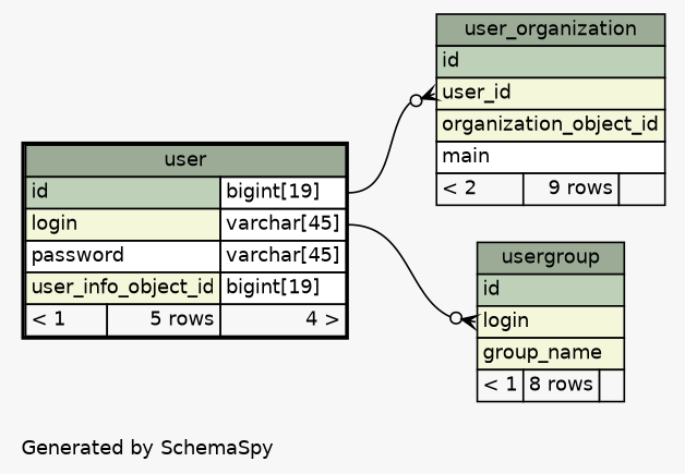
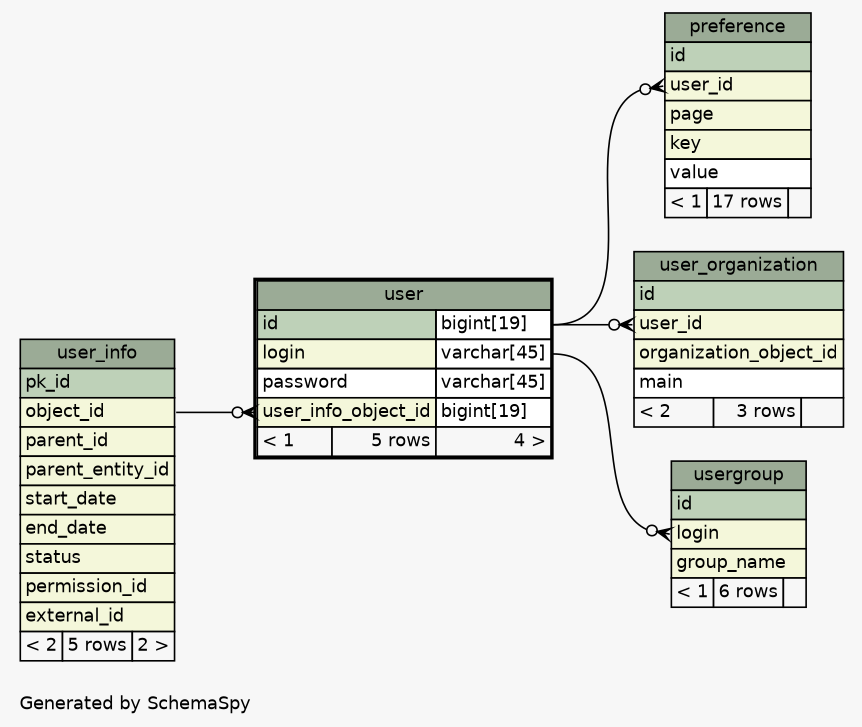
  digraph {
    bgcolor="#f7f7f7"
    fontname=Helvetica
    fontsize=11
    label="\nGenerated by SchemaSpy"
    labeljust=l
    nodesep=0.18
    rankdir=RL
    ranksep=0.46
    node [fontname=Helvetica fontsize=11 shape=plaintext]
    edge [arrowhead=none arrowsize=0.8 arrowtail=crowodot dir=back headport="id.type:e" tailport="user_id:w"]
    n1 [label=<     <TABLE BORDER="2" CELLBORDER="1" CELLSPACING="0" BGCOLOR="#ffffff">       <TR><TD COLSPAN="3" BGCOLOR="#9bab96" ALIGN="CENTER">user</TD></TR>       <TR><TD PORT="id" COLSPAN="2" BGCOLOR="#bed1b8" ALIGN="LEFT">id</TD><TD PORT="id.type" ALIGN="LEFT">bigint[19]</TD></TR>       <TR><TD PORT="login" COLSPAN="2" BGCOLOR="#f4f7da" ALIGN="LEFT">login</TD><TD PORT="login.type" ALIGN="LEFT">varchar[45]</TD></TR>       <TR><TD PORT="password" COLSPAN="2" ALIGN="LEFT">password</TD><TD PORT="password.type" ALIGN="LEFT">varchar[45]</TD></TR>       <TR><TD PORT="user_info_object_id" COLSPAN="2" BGCOLOR="#f4f7da" ALIGN="LEFT">user_info_object_id</TD><TD PORT="user_info_object_id.type" ALIGN="LEFT">bigint[19]</TD></TR>       <TR><TD ALIGN="LEFT" BGCOLOR="#f7f7f7">&lt; 1</TD><TD ALIGN="RIGHT" BGCOLOR="#f7f7f7">5 rows</TD><TD ALIGN="RIGHT" BGCOLOR="#f7f7f7">4 &gt;</TD></TR>     </TABLE>>]
-   n4 [label=<     <TABLE BORDER="0" CELLBORDER="1" CELLSPACING="0" BGCOLOR="#ffffff">       <TR><TD COLSPAN="3" BGCOLOR="#9bab96" ALIGN="CENTER">user_organization</TD></TR>       <TR><TD PORT="id" COLSPAN="3" BGCOLOR="#bed1b8" ALIGN="LEFT">id</TD></TR>       <TR><TD PORT="user_id" COLSPAN="3" BGCOLOR="#f4f7da" ALIGN="LEFT">user_id</TD></TR>       <TR><TD PORT="organization_object_id" COLSPAN="3" BGCOLOR="#f4f7da" ALIGN="LEFT">organization_object_id</TD></TR>       <TR><TD PORT="main" COLSPAN="3" ALIGN="LEFT">main</TD></TR>       <TR><TD ALIGN="LEFT" BGCOLOR="#f7f7f7">&lt; 2</TD><TD ALIGN="RIGHT" BGCOLOR="#f7f7f7">9 rows</TD><TD ALIGN="RIGHT" BGCOLOR="#f7f7f7">  </TD></TR>     </TABLE>>]
-   n5 [label=<     <TABLE BORDER="0" CELLBORDER="1" CELLSPACING="0" BGCOLOR="#ffffff">       <TR><TD COLSPAN="3" BGCOLOR="#9bab96" ALIGN="CENTER">usergroup</TD></TR>       <TR><TD PORT="id" COLSPAN="3" BGCOLOR="#bed1b8" ALIGN="LEFT">id</TD></TR>       <TR><TD PORT="login" COLSPAN="3" BGCOLOR="#f4f7da" ALIGN="LEFT">login</TD></TR>       <TR><TD PORT="group_name" COLSPAN="3" BGCOLOR="#f4f7da" ALIGN="LEFT">group_name</TD></TR>       <TR><TD ALIGN="LEFT" BGCOLOR="#f7f7f7">&lt; 1</TD><TD ALIGN="RIGHT" BGCOLOR="#f7f7f7">8 rows</TD><TD ALIGN="RIGHT" BGCOLOR="#f7f7f7">  </TD></TR>     </TABLE>>]
+   n2 [label=<     <TABLE BORDER="0" CELLBORDER="1" CELLSPACING="0" BGCOLOR="#ffffff">       <TR><TD COLSPAN="3" BGCOLOR="#9bab96" ALIGN="CENTER">user_info</TD></TR>       <TR><TD PORT="pk_id" COLSPAN="3" BGCOLOR="#bed1b8" ALIGN="LEFT">pk_id</TD></TR>       <TR><TD PORT="object_id" COLSPAN="3" BGCOLOR="#f4f7da" ALIGN="LEFT">object_id</TD></TR>       <TR><TD PORT="parent_id" COLSPAN="3" BGCOLOR="#f4f7da" ALIGN="LEFT">parent_id</TD></TR>       <TR><TD PORT="parent_entity_id" COLSPAN="3" BGCOLOR="#f4f7da" ALIGN="LEFT">parent_entity_id</TD></TR>       <TR><TD PORT="start_date" COLSPAN="3" BGCOLOR="#f4f7da" ALIGN="LEFT">start_date</TD></TR>       <TR><TD PORT="end_date" COLSPAN="3" BGCOLOR="#f4f7da" ALIGN="LEFT">end_date</TD></TR>       <TR><TD PORT="status" COLSPAN="3" BGCOLOR="#f4f7da" ALIGN="LEFT">status</TD></TR>       <TR><TD PORT="permission_id" COLSPAN="3" BGCOLOR="#f4f7da" ALIGN="LEFT">permission_id</TD></TR>       <TR><TD PORT="external_id" COLSPAN="3" BGCOLOR="#f4f7da" ALIGN="LEFT">external_id</TD></TR>       <TR><TD ALIGN="LEFT" BGCOLOR="#f7f7f7">&lt; 2</TD><TD ALIGN="RIGHT" BGCOLOR="#f7f7f7">5 rows</TD><TD ALIGN="RIGHT" BGCOLOR="#f7f7f7">2 &gt;</TD></TR>     </TABLE>>]
+   n3 [label=<     <TABLE BORDER="0" CELLBORDER="1" CELLSPACING="0" BGCOLOR="#ffffff">       <TR><TD COLSPAN="3" BGCOLOR="#9bab96" ALIGN="CENTER">preference</TD></TR>       <TR><TD PORT="id" COLSPAN="3" BGCOLOR="#bed1b8" ALIGN="LEFT">id</TD></TR>       <TR><TD PORT="user_id" COLSPAN="3" BGCOLOR="#f4f7da" ALIGN="LEFT">user_id</TD></TR>       <TR><TD PORT="page" COLSPAN="3" BGCOLOR="#f4f7da" ALIGN="LEFT">page</TD></TR>       <TR><TD PORT="key" COLSPAN="3" BGCOLOR="#f4f7da" ALIGN="LEFT">key</TD></TR>       <TR><TD PORT="value" COLSPAN="3" ALIGN="LEFT">value</TD></TR>       <TR><TD ALIGN="LEFT" BGCOLOR="#f7f7f7">&lt; 1</TD><TD ALIGN="RIGHT" BGCOLOR="#f7f7f7">17 rows</TD><TD ALIGN="RIGHT" BGCOLOR="#f7f7f7">  </TD></TR>     </TABLE>>]
+   n4 [label=<     <TABLE BORDER="0" CELLBORDER="1" CELLSPACING="0" BGCOLOR="#ffffff">       <TR><TD COLSPAN="3" BGCOLOR="#9bab96" ALIGN="CENTER">user_organization</TD></TR>       <TR><TD PORT="id" COLSPAN="3" BGCOLOR="#bed1b8" ALIGN="LEFT">id</TD></TR>       <TR><TD PORT="user_id" COLSPAN="3" BGCOLOR="#f4f7da" ALIGN="LEFT">user_id</TD></TR>       <TR><TD PORT="organization_object_id" COLSPAN="3" BGCOLOR="#f4f7da" ALIGN="LEFT">organization_object_id</TD></TR>       <TR><TD PORT="main" COLSPAN="3" ALIGN="LEFT">main</TD></TR>       <TR><TD ALIGN="LEFT" BGCOLOR="#f7f7f7">&lt; 2</TD><TD ALIGN="RIGHT" BGCOLOR="#f7f7f7">3 rows</TD><TD ALIGN="RIGHT" BGCOLOR="#f7f7f7">  </TD></TR>     </TABLE>>]
+   n5 [label=<     <TABLE BORDER="0" CELLBORDER="1" CELLSPACING="0" BGCOLOR="#ffffff">       <TR><TD COLSPAN="3" BGCOLOR="#9bab96" ALIGN="CENTER">usergroup</TD></TR>       <TR><TD PORT="id" COLSPAN="3" BGCOLOR="#bed1b8" ALIGN="LEFT">id</TD></TR>       <TR><TD PORT="login" COLSPAN="3" BGCOLOR="#f4f7da" ALIGN="LEFT">login</TD></TR>       <TR><TD PORT="group_name" COLSPAN="3" BGCOLOR="#f4f7da" ALIGN="LEFT">group_name</TD></TR>       <TR><TD ALIGN="LEFT" BGCOLOR="#f7f7f7">&lt; 1</TD><TD ALIGN="RIGHT" BGCOLOR="#f7f7f7">6 rows</TD><TD ALIGN="RIGHT" BGCOLOR="#f7f7f7">  </TD></TR>     </TABLE>>]
+   n1 -> n2 [headport="object_id:e" tailport="user_info_object_id:w"]
+   n3 -> n1
    n4 -> n1
    n5 -> n1 [headport="login.type:e" tailport="login:w"]
  }
